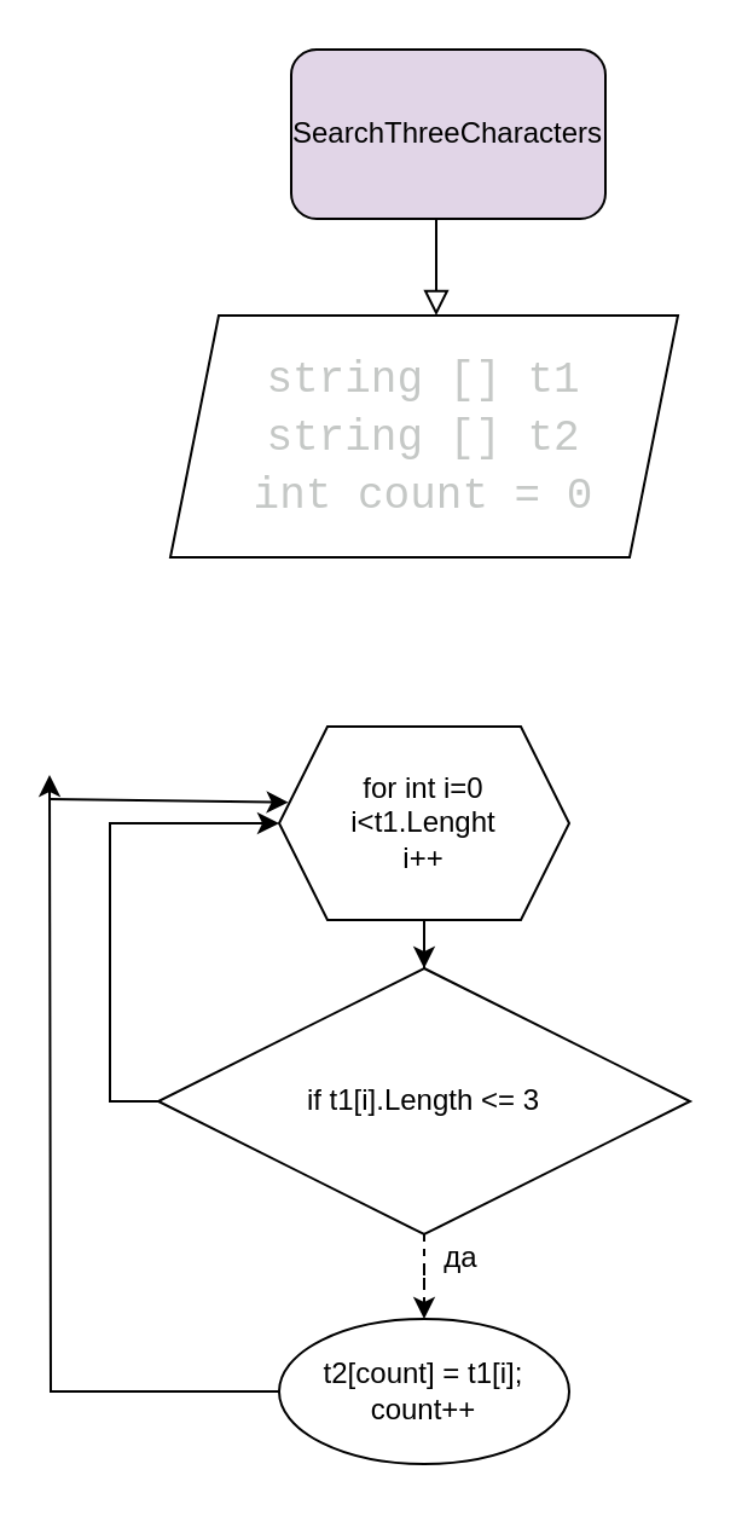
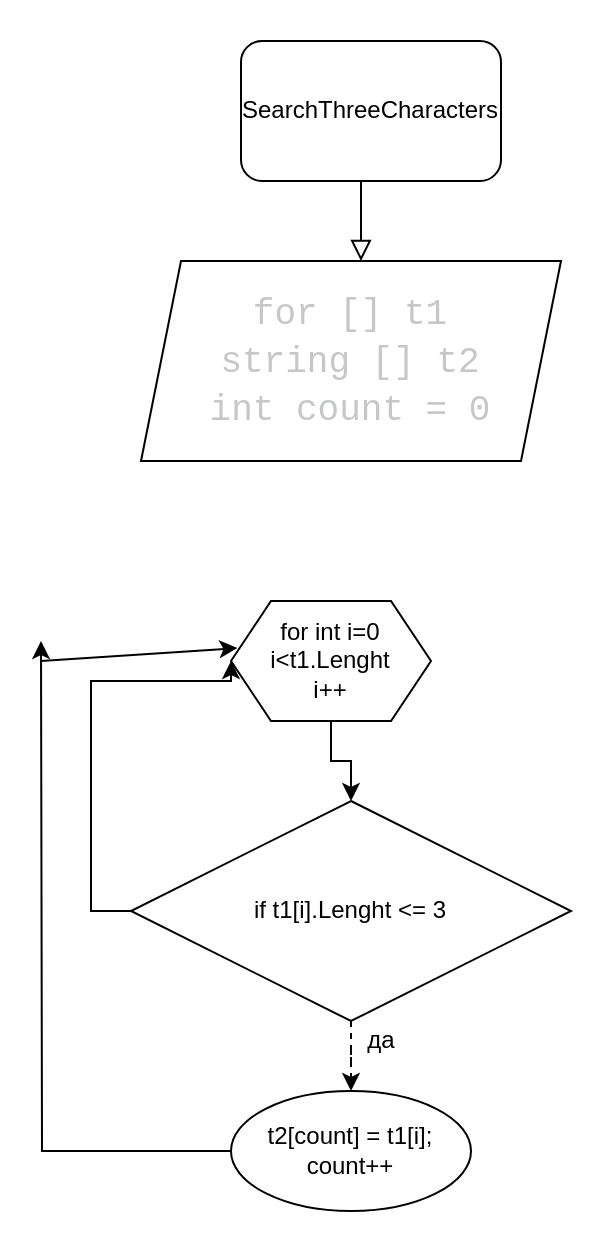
  <mxCell id="0" />
  <mxCell id="1" parent="0" />
  <mxCell id="2" value="" style="rounded=0;html=1;jettySize=auto;orthogonalLoop=1;fontSize=11;endArrow=block;endFill=0;endSize=8;strokeWidth=1;shadow=0;labelBackgroundColor=none;edgeStyle=orthogonalEdgeStyle;" parent="1" edge="1"><mxGeometry relative="1" as="geometry"><mxPoint x="180" y="80" as="sourcePoint" /><mxPoint x="180" y="130" as="targetPoint" /></mxGeometry></mxCell>
- <mxCell id="3" value="&lt;div style=&quot;color: rgb(197, 200, 198); font-family: Consolas, &amp;quot;Courier New&amp;quot;, monospace; font-size: 18px; line-height: 24px;&quot;&gt;string [] t1&lt;/div&gt;&lt;div style=&quot;color: rgb(197, 200, 198); font-family: Consolas, &amp;quot;Courier New&amp;quot;, monospace; font-size: 18px; line-height: 24px;&quot;&gt;string [] t2&lt;br&gt;&lt;/div&gt;&lt;div style=&quot;color: rgb(197, 200, 198); font-family: Consolas, &amp;quot;Courier New&amp;quot;, monospace; font-size: 18px; line-height: 24px;&quot;&gt;int count = 0&lt;/div&gt;" style="shape=parallelogram;perimeter=parallelogramPerimeter;whiteSpace=wrap;html=1;fixedSize=1;" vertex="1" parent="1"><mxGeometry x="70" y="130" width="210" height="100" as="geometry" /></mxCell>
+ <mxCell id="3" value="&lt;div style=&quot;color: rgb(197, 200, 198); font-family: Consolas, &amp;quot;Courier New&amp;quot;, monospace; font-size: 18px; line-height: 24px;&quot;&gt;for [] t1&lt;/div&gt;&lt;div style=&quot;color: rgb(197, 200, 198); font-family: Consolas, &amp;quot;Courier New&amp;quot;, monospace; font-size: 18px; line-height: 24px;&quot;&gt;string [] t2&lt;br&gt;&lt;/div&gt;&lt;div style=&quot;color: rgb(197, 200, 198); font-family: Consolas, &amp;quot;Courier New&amp;quot;, monospace; font-size: 18px; line-height: 24px;&quot;&gt;int count = 0&lt;/div&gt;" style="shape=parallelogram;perimeter=parallelogramPerimeter;whiteSpace=wrap;html=1;fixedSize=1;" vertex="1" parent="1"><mxGeometry x="70" y="130" width="210" height="100" as="geometry" /></mxCell>
  <mxCell id="4" value="" style="edgeStyle=orthogonalEdgeStyle;rounded=0;orthogonalLoop=1;jettySize=auto;html=1;" edge="1" parent="1" source="5" target="8"><mxGeometry relative="1" as="geometry" /></mxCell>
- <mxCell id="5" value="for int i=0&lt;br&gt;i&amp;lt;t1.Lenght&lt;br&gt;i++" style="shape=hexagon;perimeter=hexagonPerimeter2;whiteSpace=wrap;html=1;fixedSize=1;" vertex="1" parent="1"><mxGeometry x="115" y="300" width="120" height="80" as="geometry" /></mxCell>
+ <mxCell id="5" value="for int i=0&lt;br&gt;i&amp;lt;t1.Lenght&lt;br&gt;i++" style="shape=hexagon;perimeter=hexagonPerimeter2;whiteSpace=wrap;html=1;fixedSize=1;" vertex="1" parent="1"><mxGeometry x="115" y="300" width="100" height="60" as="geometry" /></mxCell>
  <mxCell id="6" value="" style="edgeStyle=orthogonalEdgeStyle;rounded=0;orthogonalLoop=1;jettySize=auto;html=1;dashed=1;" edge="1" parent="1" source="8" target="10"><mxGeometry relative="1" as="geometry" /></mxCell>
  <mxCell id="7" style="edgeStyle=orthogonalEdgeStyle;rounded=0;orthogonalLoop=1;jettySize=auto;html=1;entryX=0;entryY=0.5;entryDx=0;entryDy=0;" edge="1" parent="1" source="8" target="5"><mxGeometry relative="1" as="geometry"><mxPoint x="40" y="340" as="targetPoint" /><Array as="points"><mxPoint x="45" y="455" /><mxPoint x="45" y="340" /></Array></mxGeometry></mxCell>
- <mxCell id="8" value="if t1[i].Length &amp;lt;= 3" style="rhombus;whiteSpace=wrap;html=1;" vertex="1" parent="1"><mxGeometry x="65" y="400" width="220" height="110" as="geometry" /></mxCell>
+ <mxCell id="8" value="if t1[i].Lenght &amp;lt;= 3" style="rhombus;whiteSpace=wrap;html=1;" vertex="1" parent="1"><mxGeometry x="65" y="400" width="220" height="110" as="geometry" /></mxCell>
  <mxCell id="9" style="edgeStyle=orthogonalEdgeStyle;rounded=0;orthogonalLoop=1;jettySize=auto;html=1;" edge="1" parent="1" source="10"><mxGeometry relative="1" as="geometry"><mxPoint x="20" y="320" as="targetPoint" /></mxGeometry></mxCell>
  <mxCell id="10" value="t2[count] = t1[i]; count++" style="ellipse;whiteSpace=wrap;html=1;" vertex="1" parent="1"><mxGeometry x="115" y="545" width="120" height="60" as="geometry" /></mxCell>
  <mxCell id="11" value="да" style="text;html=1;align=center;verticalAlign=middle;resizable=0;points=[];autosize=1;strokeColor=none;fillColor=none;" vertex="1" parent="1"><mxGeometry x="170" y="505" width="40" height="30" as="geometry" /></mxCell>
  <mxCell id="12" value="" style="endArrow=classic;html=1;rounded=0;entryX=0.032;entryY=0.392;entryDx=0;entryDy=0;entryPerimeter=0;" edge="1" parent="1" target="5"><mxGeometry width="50" height="50" relative="1" as="geometry"><mxPoint x="20" y="330" as="sourcePoint" /><mxPoint x="110" y="330" as="targetPoint" /></mxGeometry></mxCell>
- <mxCell id="13" value="SearchThreeCharacters" style="rounded=1;whiteSpace=wrap;html=1;fillColor=#e1d5e7;" vertex="1" parent="1"><mxGeometry x="120" y="20" width="130" height="70" as="geometry" /></mxCell>
+ <mxCell id="13" value="SearchThreeCharacters" style="rounded=1;whiteSpace=wrap;html=1;" vertex="1" parent="1"><mxGeometry x="120" y="20" width="130" height="70" as="geometry" /></mxCell>
